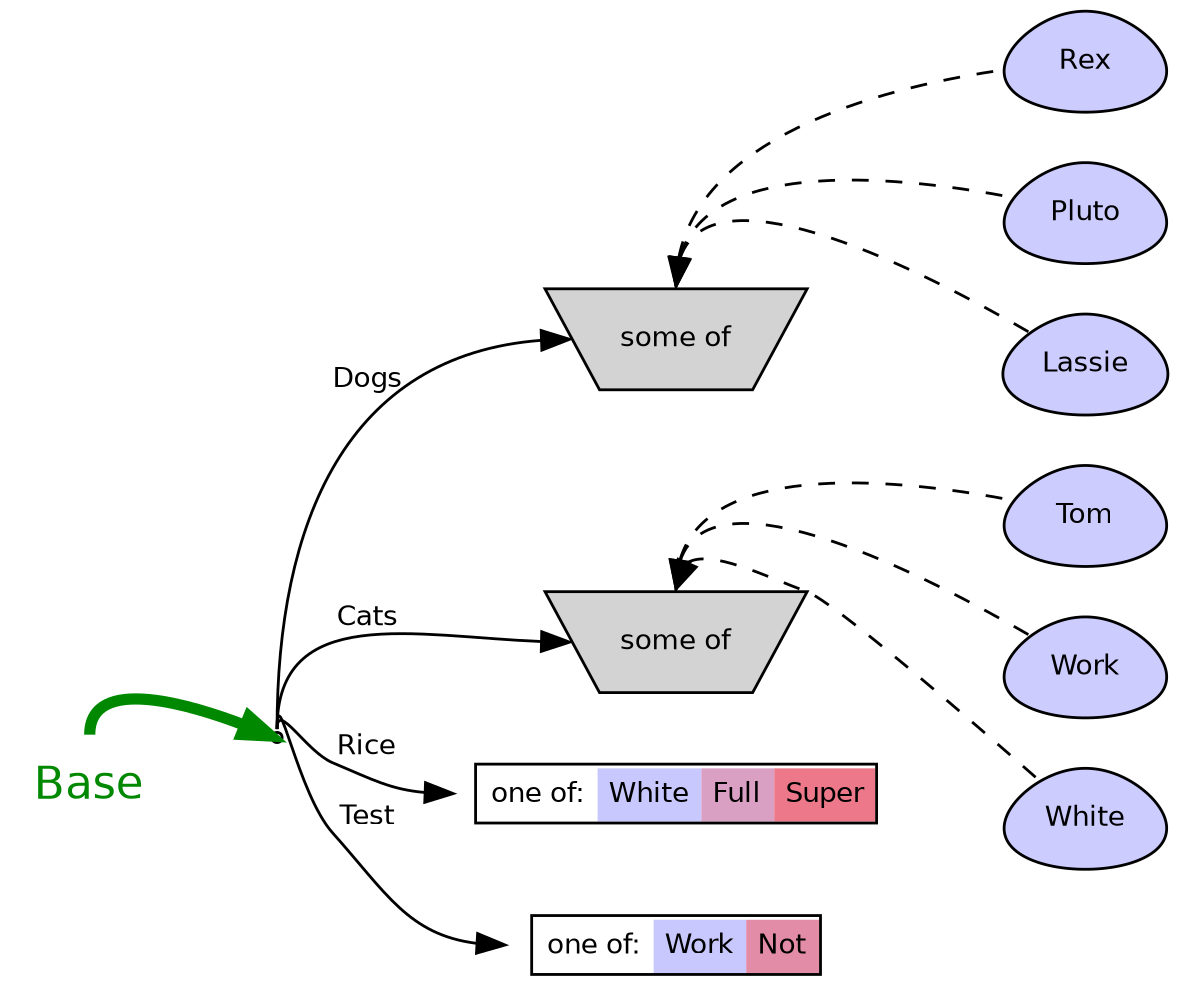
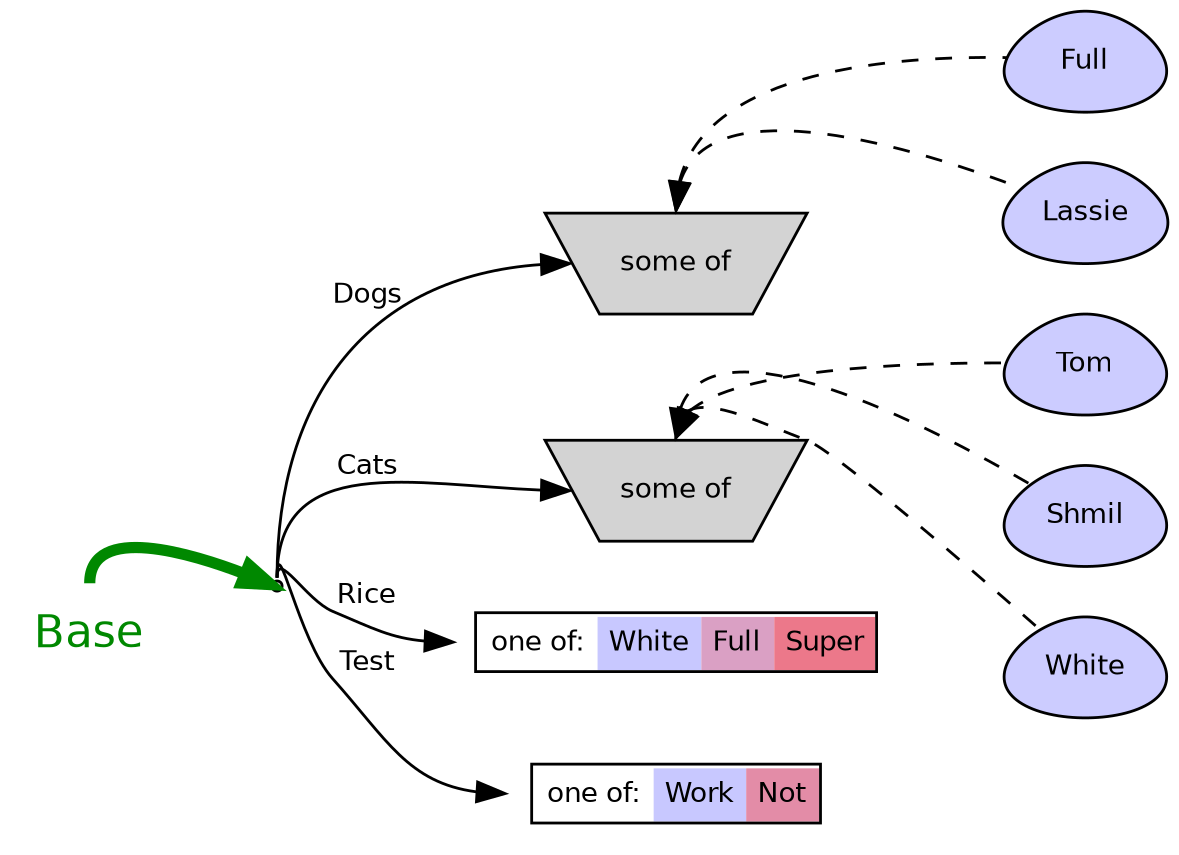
  digraph {
    rankdir=LR
    node [fillcolor="#CCCCFF" fontname=Helvetica fontsize=10 shape=egg style=filled]
    edge [fontname=Helvetica fontsize=10 tailport=n dir=back style=dashed]
    n1 [fillcolor=transparent fontcolor="#008800" fontsize=16 label=Base shape=none]
    Base [fillcolor=lightgray shape=point]
    n3 [fillcolor=lightgray label="some of" shape=invtrapezium]
    n4 [fillcolor=lightgray label="some of" shape=invtrapezium]
    n5 [fillcolor=none label=<<TABLE border="1" cellborder="0" cellspacing="0" cellpadding="4"><TR><TD>one of:</TD><TD BGCOLOR="#c8c8ff">White</TD><TD BGCOLOR="#daa0c4">Full</TD><TD BGCOLOR="#ec788a">Super</TD></TR></TABLE>> shape=none]
    n6 [fillcolor=none label=<<TABLE border="1" cellborder="0" cellspacing="0" cellpadding="4"><TR><TD>one of:</TD><TD BGCOLOR="#c8c8ff">Work</TD><TD BGCOLOR="#e38ca7">Not</TD></TR></TABLE>> shape=none]
-   n7 [label=Rex]
-   n8 [label=Pluto]
+   n7 [label=Full]
    n9 [label=Lassie]
    n10 [label=Tom]
-   n11 [label=Work]
+   n11 [label=Shmil]
    n12 [label=White]
    subgraph sub_1 {
      rank=source
      n1
    }
    n1 -> Base [color="#008800" penwidth=4.0 dir="" style=""]
    Base -> n3 [headport=w label=Dogs dir="" style=""]
    Base -> n4 [headport=w label=Cats dir="" style=""]
    Base -> n5 [headport=w label=Rice dir="" style=""]
    Base -> n6 [headport=w label=Test dir="" style=""]
    n3 -> n7
-   n3 -> n8
    n3 -> n9
    n4 -> n10
    n4 -> n11
    n4 -> n12
  }
